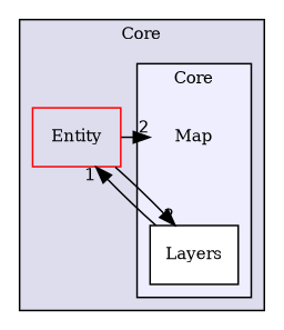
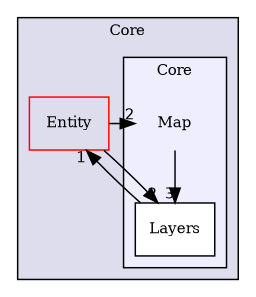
  digraph {
    compound=true
    fontname="DejaVu Serif"
    node [fontname="DejaVu Serif" fontsize=10 shape=box]
    edge [headlabel=2 labeldistance=1.5 labelfontname=Helvetica labelfontsize=10 fontname="DejaVu Serif"]
    n1 [label=Map shape=plaintext]
    n2 [fillcolor=white label=Layers style=filled]
    n3 [color=red label=Entity]
    subgraph cluster_1 {
      bgcolor="#ddddee"
      fontsize=10
      label=Core
      pencolor=black
      n3
      subgraph cluster_2 {
        bgcolor="#eeeeff"
        fontsize=10
        pencolor=black
        n1
        n2
      }
    }
+   n1 -> n2 [headlabel=3]
    n2 -> n3 [headlabel=1]
    n3 -> n1
    n3 -> n2
  }
